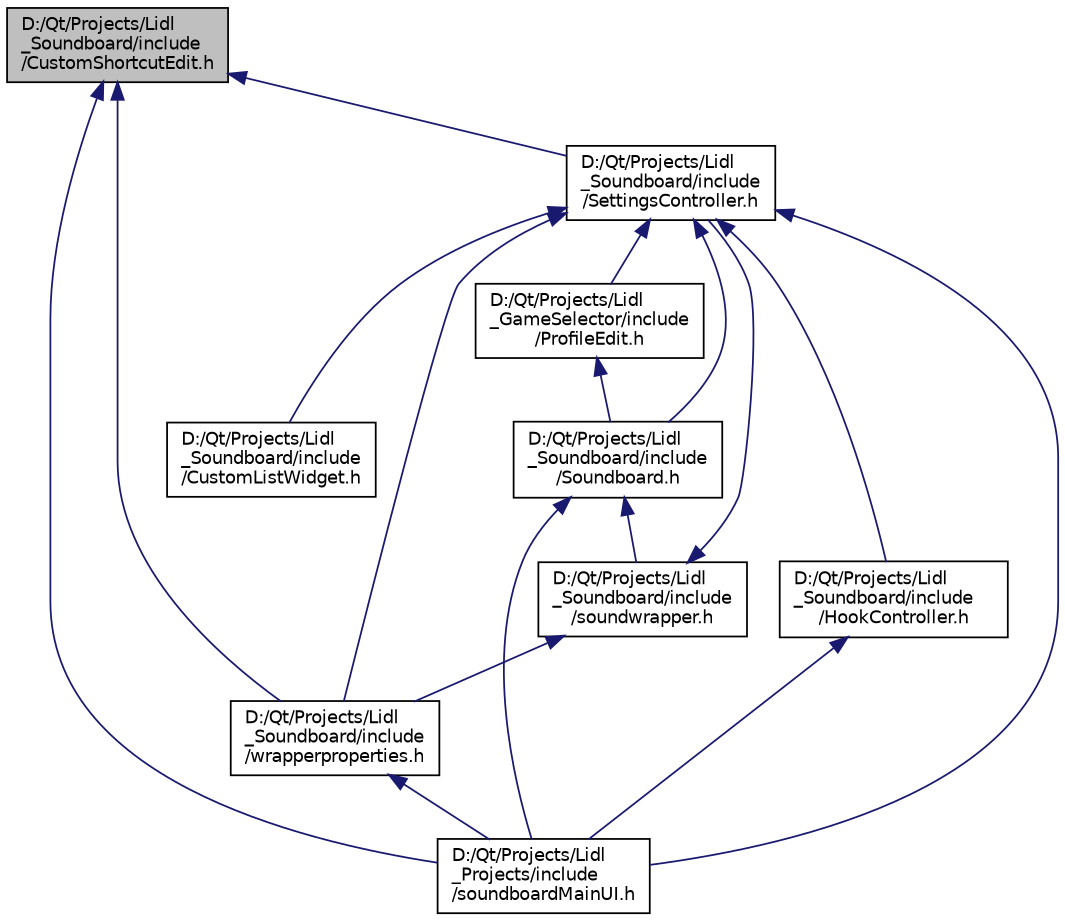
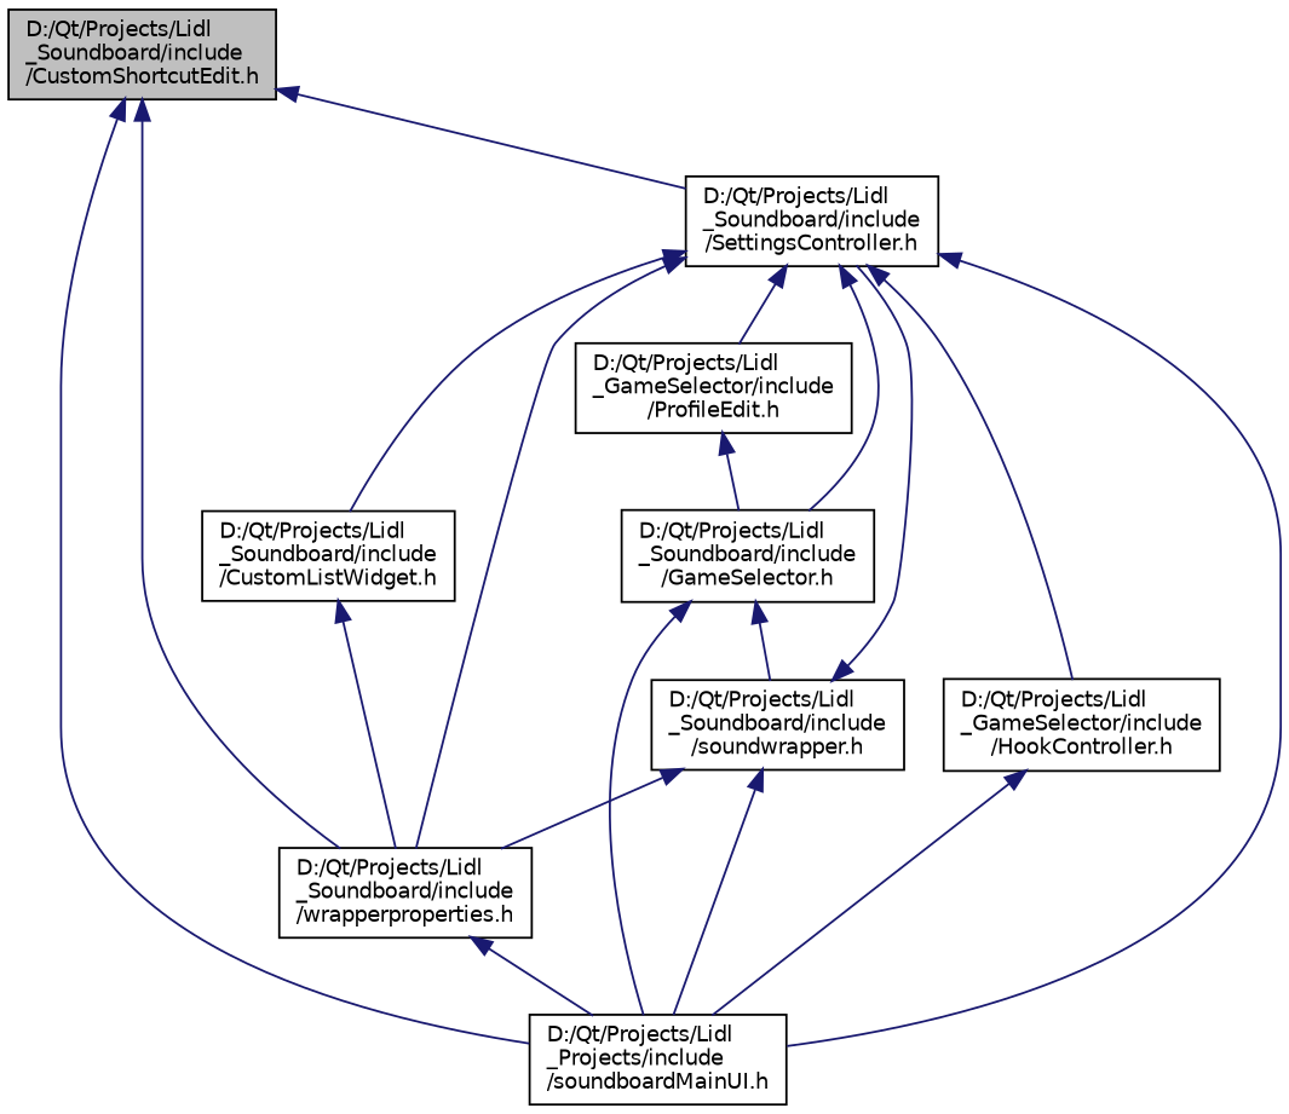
  digraph {
    fontname="DejaVu Sans"
    node [color=black fillcolor=white fontname="DejaVu Sans" fontsize=10 shape=record style=filled]
    edge [color=midnightblue dir=back fontname="DejaVu Sans" fontsize=10 labelfontname=Helvetica labelfontsize=10 style=solid]
    n1 [fillcolor=grey75 fontcolor=black height=0.2 label="D:/Qt/Projects/Lidl\l_Soundboard/include\l/CustomShortcutEdit.h" width=0.4]
    n2 [height=0.2 label="D:/Qt/Projects/Lidl\l_Soundboard/include\l/SettingsController.h" width=0.4]
    n3 [height=0.2 label="D:/Qt/Projects/Lidl\l_Projects/include\l/soundboardMainUI.h" width=0.4]
    n4 [height=0.2 label="D:/Qt/Projects/Lidl\l_Soundboard/include\l/wrapperproperties.h" width=0.4]
-   n5 [height=0.2 label="D:/Qt/Projects/Lidl\l_Soundboard/include\l/Soundboard.h" width=0.4]
+   n5 [height=0.2 label="D:/Qt/Projects/Lidl\l_Soundboard/include\l/GameSelector.h" width=0.4]
    n6 [height=0.2 label="D:/Qt/Projects/Lidl\l_Soundboard/include\l/CustomListWidget.h" width=0.4]
    n7 [height=0.2 label="D:/Qt/Projects/Lidl\l_GameSelector/include\l/ProfileEdit.h" width=0.4]
-   n8 [height=0.2 label="D:/Qt/Projects/Lidl\l_Soundboard/include\l/HookController.h" width=0.4]
+   n8 [height=0.2 label="D:/Qt/Projects/Lidl\l_GameSelector/include\l/HookController.h" width=0.4]
    n9 [height=0.2 label="D:/Qt/Projects/Lidl\l_Soundboard/include\l/soundwrapper.h" width=0.4]
    n1 -> n2
    n1 -> n3
    n1 -> n4
    n2 -> n3
    n2 -> n4
    n2 -> n5
    n2 -> n6
    n2 -> n7
    n2 -> n8
    n4 -> n3
    n5 -> n3
    n5 -> n9
+   n6 -> n4
    n7 -> n5
    n8 -> n3
    n9 -> n2
+   n9 -> n3
    n9 -> n4
  }
